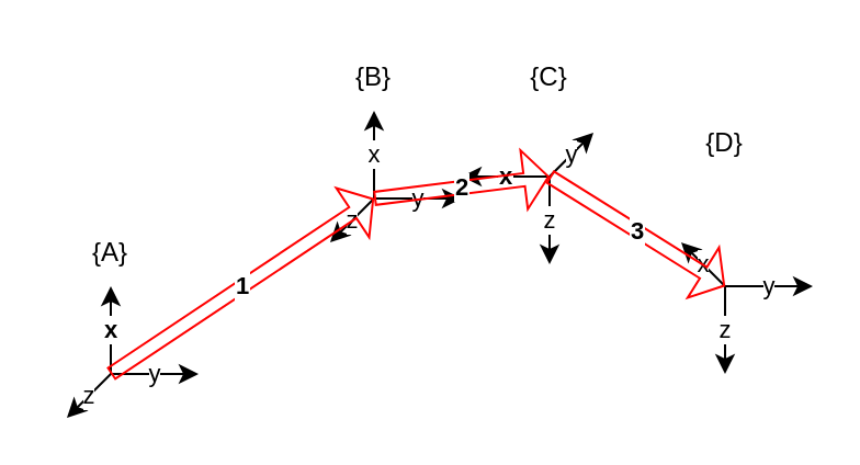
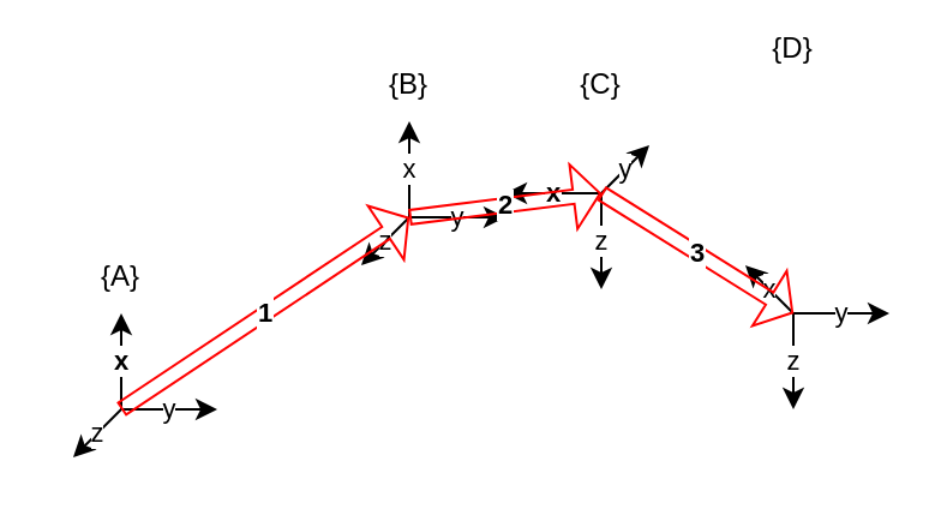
  <mxCell id="0" />
  <mxCell id="1" parent="0" />
  <mxCell id="2" value="y" style="endArrow=classic;html=1;rounded=0;" edge="1" parent="1"><mxGeometry width="50" height="50" relative="1" as="geometry"><mxPoint x="50" y="170" as="sourcePoint" /><mxPoint x="90" y="170" as="targetPoint" /><Array as="points" /></mxGeometry></mxCell>
  <mxCell id="3" value="x" style="endArrow=classic;html=1;rounded=0;fontStyle=1" edge="1" parent="1"><mxGeometry width="50" height="50" relative="1" as="geometry"><mxPoint x="50" y="170" as="sourcePoint" /><mxPoint x="50" y="130" as="targetPoint" /><Array as="points" /></mxGeometry></mxCell>
  <mxCell id="4" value="z" style="endArrow=classic;html=1;rounded=0;" edge="1" parent="1"><mxGeometry width="50" height="50" relative="1" as="geometry"><mxPoint x="50" y="170" as="sourcePoint" /><mxPoint x="30" y="190" as="targetPoint" /><Array as="points" /></mxGeometry></mxCell>
  <mxCell id="5" value="y" style="endArrow=classic;html=1;rounded=0;" edge="1" parent="1"><mxGeometry width="50" height="50" relative="1" as="geometry"><mxPoint x="170" y="90" as="sourcePoint" /><mxPoint x="210" y="90" as="targetPoint" /><Array as="points" /></mxGeometry></mxCell>
  <mxCell id="6" value="x" style="endArrow=classic;html=1;rounded=0;" edge="1" parent="1"><mxGeometry width="50" height="50" relative="1" as="geometry"><mxPoint x="170" y="90" as="sourcePoint" /><mxPoint x="170" y="50" as="targetPoint" /></mxGeometry></mxCell>
  <mxCell id="7" value="z" style="endArrow=classic;html=1;rounded=0;" edge="1" parent="1"><mxGeometry width="50" height="50" relative="1" as="geometry"><mxPoint x="170" y="90" as="sourcePoint" /><mxPoint x="150" y="110" as="targetPoint" /><Array as="points" /></mxGeometry></mxCell>
  <mxCell id="8" value="x" style="endArrow=classic;html=1;rounded=0;fontStyle=1" edge="1" parent="1"><mxGeometry width="50" height="50" relative="1" as="geometry"><mxPoint x="250" y="80" as="sourcePoint" /><mxPoint x="210" y="80" as="targetPoint" /><Array as="points" /></mxGeometry></mxCell>
  <mxCell id="9" value="z" style="endArrow=classic;html=1;rounded=0;" edge="1" parent="1"><mxGeometry width="50" height="50" relative="1" as="geometry"><mxPoint x="250" y="80" as="sourcePoint" /><mxPoint x="250" y="120" as="targetPoint" /></mxGeometry></mxCell>
  <mxCell id="10" value="y" style="endArrow=classic;html=1;rounded=0;" edge="1" parent="1"><mxGeometry width="50" height="50" relative="1" as="geometry"><mxPoint x="250" y="80" as="sourcePoint" /><mxPoint x="270" y="60" as="targetPoint" /><Array as="points" /></mxGeometry></mxCell>
  <mxCell id="11" value="y" style="endArrow=classic;html=1;rounded=0;" edge="1" parent="1"><mxGeometry width="50" height="50" relative="1" as="geometry"><mxPoint x="330" y="130" as="sourcePoint" /><mxPoint x="370" y="130" as="targetPoint" /><Array as="points" /></mxGeometry></mxCell>
  <mxCell id="12" value="z" style="endArrow=classic;html=1;rounded=0;" edge="1" parent="1"><mxGeometry width="50" height="50" relative="1" as="geometry"><mxPoint x="330" y="130" as="sourcePoint" /><mxPoint x="330" y="170" as="targetPoint" /></mxGeometry></mxCell>
  <mxCell id="13" value="x" style="endArrow=classic;html=1;rounded=0;" edge="1" parent="1"><mxGeometry width="50" height="50" relative="1" as="geometry"><mxPoint x="330" y="130" as="sourcePoint" /><mxPoint x="310" y="110" as="targetPoint" /><Array as="points" /></mxGeometry></mxCell>
  <mxCell id="14" value="1" style="shape=flexArrow;endArrow=classic;html=1;rounded=0;width=6;endSize=3.39;fontColor=#000000;labelBackgroundColor=#FFFFFF;strokeColor=#FF0000;fontStyle=1" edge="1" parent="1"><mxGeometry width="50" height="50" relative="1" as="geometry"><mxPoint x="50" y="170" as="sourcePoint" /><mxPoint x="170" y="90" as="targetPoint" /></mxGeometry></mxCell>
  <mxCell id="15" value="2" style="shape=flexArrow;endArrow=classic;html=1;rounded=0;width=6;endSize=3.39;fontColor=#000000;labelBackgroundColor=#FFFFFF;strokeColor=#FF0000;fontStyle=1" edge="1" parent="1"><mxGeometry width="50" height="50" relative="1" as="geometry"><mxPoint x="170" y="90" as="sourcePoint" /><mxPoint x="250" y="80" as="targetPoint" /></mxGeometry></mxCell>
  <mxCell id="16" value="3" style="shape=flexArrow;endArrow=classic;html=1;rounded=0;width=6;endSize=3.39;fontColor=#000000;labelBackgroundColor=#FFFFFF;strokeColor=#FF0000;fontStyle=1" edge="1" parent="1"><mxGeometry width="50" height="50" relative="1" as="geometry"><mxPoint x="250" y="80" as="sourcePoint" /><mxPoint x="330" y="130" as="targetPoint" /></mxGeometry></mxCell>
  <mxCell id="17" value="{A}" style="text;html=1;strokeColor=none;fillColor=none;align=center;verticalAlign=middle;whiteSpace=wrap;rounded=0;fontColor=#000000;" vertex="1" parent="1"><mxGeometry x="20" y="100" width="60" height="30" as="geometry" /></mxCell>
  <mxCell id="18" value="{B}" style="text;html=1;strokeColor=none;fillColor=none;align=center;verticalAlign=middle;whiteSpace=wrap;rounded=0;fontColor=#000000;" vertex="1" parent="1"><mxGeometry x="140" y="20" width="60" height="30" as="geometry" /></mxCell>
  <mxCell id="19" value="{C}" style="text;html=1;strokeColor=none;fillColor=none;align=center;verticalAlign=middle;whiteSpace=wrap;rounded=0;fontColor=#000000;" vertex="1" parent="1"><mxGeometry x="220" y="20" width="60" height="30" as="geometry" /></mxCell>
- <mxCell id="20" value="{D}" style="text;html=1;strokeColor=none;fillColor=none;align=center;verticalAlign=middle;whiteSpace=wrap;rounded=0;fontColor=#000000;" vertex="1" parent="1"><mxGeometry x="300" y="50" width="60" height="30" as="geometry" /></mxCell>
+ <mxCell id="20" value="{D}" style="text;html=1;strokeColor=none;fillColor=none;align=center;verticalAlign=middle;whiteSpace=wrap;rounded=0;fontColor=#000000;" vertex="1" parent="1"><mxGeometry x="300" y="5" width="60" height="30" as="geometry" /></mxCell>
